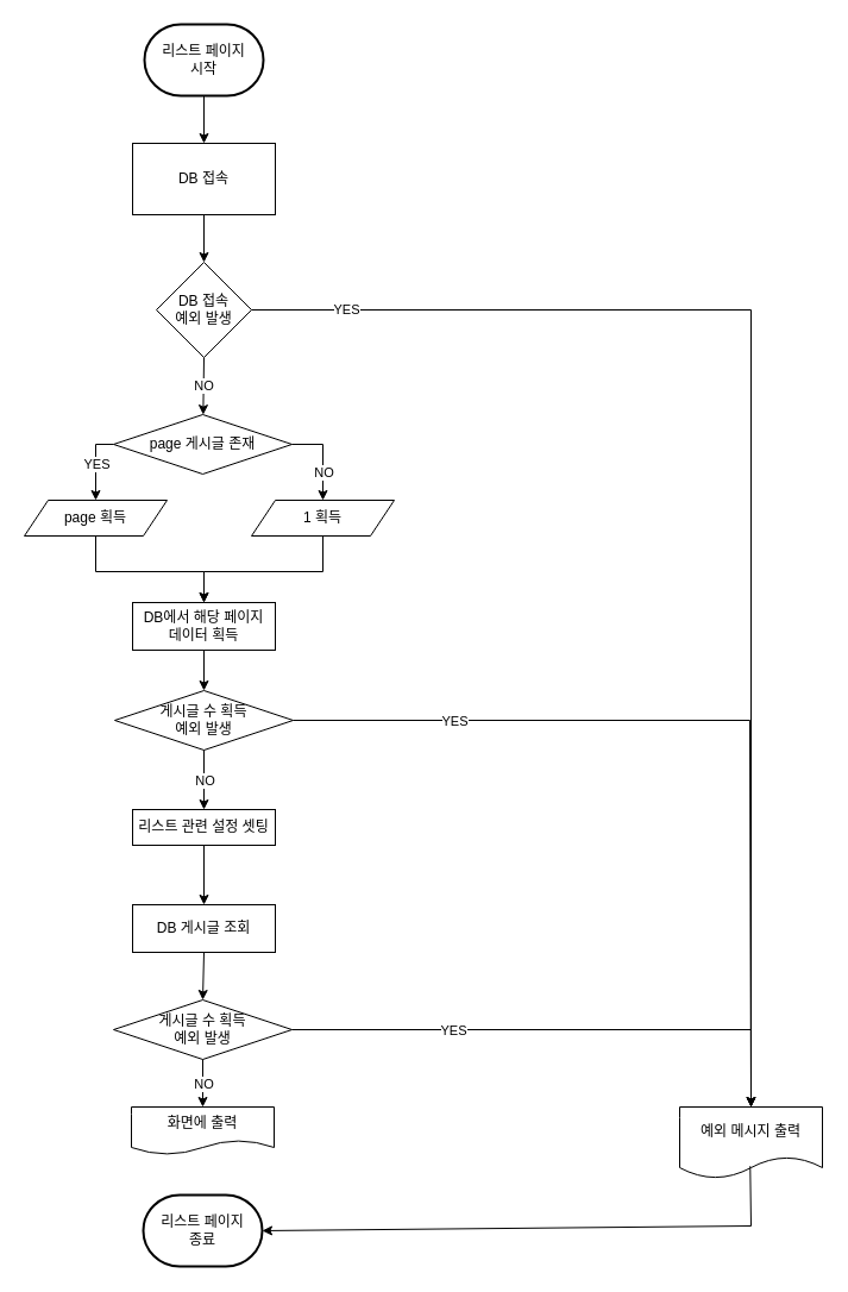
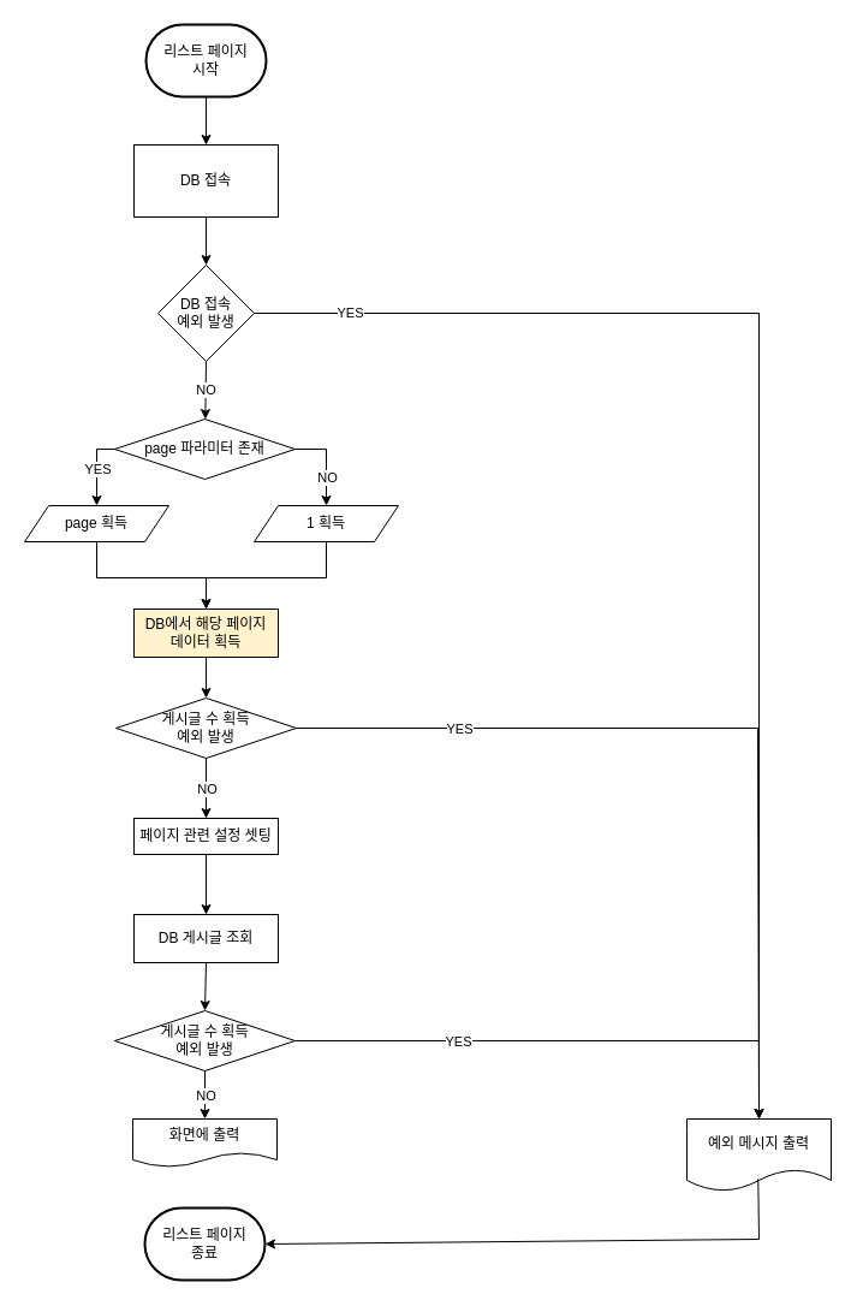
  <mxCell id="0" />
  <mxCell id="1" parent="0" />
  <mxCell id="2" value="리스트 페이지&lt;div&gt;시작&lt;/div&gt;" style="strokeWidth=2;html=1;shape=mxgraph.flowchart.terminator;whiteSpace=wrap;" vertex="1" parent="1"><mxGeometry x="121" y="20" width="100" height="60" as="geometry" /></mxCell>
  <mxCell id="3" value="DB 접속" style="rounded=0;whiteSpace=wrap;html=1;" vertex="1" parent="1"><mxGeometry x="111" y="120" width="120" height="60" as="geometry" /></mxCell>
  <mxCell id="4" value="DB 접속&lt;div&gt;예외 발생&lt;/div&gt;" style="rhombus;whiteSpace=wrap;html=1;" vertex="1" parent="1"><mxGeometry x="131" y="220" width="80" height="80" as="geometry" /></mxCell>
  <mxCell id="5" value="" style="endArrow=classic;html=1;rounded=0;exitX=0.5;exitY=1;exitDx=0;exitDy=0;exitPerimeter=0;entryX=0.5;entryY=0;entryDx=0;entryDy=0;" edge="1" parent="1" source="2" target="3"><mxGeometry width="50" height="50" relative="1" as="geometry"><mxPoint x="140" y="300" as="sourcePoint" /><mxPoint x="190" y="250" as="targetPoint" /></mxGeometry></mxCell>
  <mxCell id="6" value="" style="endArrow=classic;html=1;rounded=0;exitX=0.5;exitY=1;exitDx=0;exitDy=0;entryX=0.5;entryY=0;entryDx=0;entryDy=0;" edge="1" parent="1" source="3" target="4"><mxGeometry width="50" height="50" relative="1" as="geometry"><mxPoint x="140" y="300" as="sourcePoint" /><mxPoint x="190" y="250" as="targetPoint" /></mxGeometry></mxCell>
  <mxCell id="7" value="예외 메시지 출력" style="shape=document;whiteSpace=wrap;html=1;boundedLbl=1;" vertex="1" parent="1"><mxGeometry x="571" y="930" width="120" height="60" as="geometry" /></mxCell>
  <mxCell id="8" value="리스트 페이지&lt;div&gt;종료&lt;/div&gt;" style="strokeWidth=2;html=1;shape=mxgraph.flowchart.terminator;whiteSpace=wrap;" vertex="1" parent="1"><mxGeometry x="120" y="1004" width="100" height="60" as="geometry" /></mxCell>
  <mxCell id="9" value="" style="endArrow=classic;html=1;rounded=0;entryX=1;entryY=0.5;entryDx=0;entryDy=0;entryPerimeter=0;exitX=0.494;exitY=0.828;exitDx=0;exitDy=0;exitPerimeter=0;" edge="1" parent="1" source="7" target="8"><mxGeometry width="50" height="50" relative="1" as="geometry"><mxPoint x="511" y="390" as="sourcePoint" /><mxPoint x="221" y="623.36" as="targetPoint" /><Array as="points"><mxPoint x="631" y="1030" /></Array></mxGeometry></mxCell>
  <mxCell id="10" value="page 획득" style="shape=parallelogram;perimeter=parallelogramPerimeter;whiteSpace=wrap;html=1;fixedSize=1;" vertex="1" parent="1"><mxGeometry x="20" y="420" width="120" height="30" as="geometry" /></mxCell>
- <mxCell id="11" value="page 게시글 존재" style="rhombus;whiteSpace=wrap;html=1;" vertex="1" parent="1"><mxGeometry x="95" y="348" width="150" height="50" as="geometry" /></mxCell>
+ <mxCell id="11" value="page 파라미터 존재" style="rhombus;whiteSpace=wrap;html=1;" vertex="1" parent="1"><mxGeometry x="95" y="348" width="150" height="50" as="geometry" /></mxCell>
  <mxCell id="12" style="edgeStyle=orthogonalEdgeStyle;rounded=0;orthogonalLoop=1;jettySize=auto;html=1;exitX=0.5;exitY=1;exitDx=0;exitDy=0;entryX=0.5;entryY=0;entryDx=0;entryDy=0;" edge="1" parent="1" source="13" target="22"><mxGeometry relative="1" as="geometry"><Array as="points"><mxPoint x="271" y="480" /><mxPoint x="171" y="480" /></Array></mxGeometry></mxCell>
  <mxCell id="13" value="1 획득" style="shape=parallelogram;perimeter=parallelogramPerimeter;whiteSpace=wrap;html=1;fixedSize=1;" vertex="1" parent="1"><mxGeometry x="211" y="420" width="120" height="30" as="geometry" /></mxCell>
  <mxCell id="14" value="" style="endArrow=classic;html=1;rounded=0;exitX=0;exitY=0.5;exitDx=0;exitDy=0;entryX=0.5;entryY=0;entryDx=0;entryDy=0;" edge="1" parent="1" source="11"><mxGeometry relative="1" as="geometry"><mxPoint x="95" y="373" as="sourcePoint" /><mxPoint x="80" y="420" as="targetPoint" /><Array as="points"><mxPoint x="80" y="373" /></Array></mxGeometry></mxCell>
  <mxCell id="15" value="YES" style="edgeLabel;resizable=0;html=1;;align=center;verticalAlign=middle;" connectable="0" vertex="1" parent="14"><mxGeometry relative="1" as="geometry" /></mxCell>
  <mxCell id="16" value="" style="endArrow=classic;html=1;rounded=0;exitX=1;exitY=0.5;exitDx=0;exitDy=0;entryX=0.5;entryY=0;entryDx=0;entryDy=0;" edge="1" parent="1" source="11" target="13"><mxGeometry relative="1" as="geometry"><mxPoint x="303" y="373" as="sourcePoint" /><mxPoint x="281" y="443" as="targetPoint" /><Array as="points"><mxPoint x="271" y="373" /></Array></mxGeometry></mxCell>
  <mxCell id="17" value="NO" style="edgeLabel;resizable=0;html=1;;align=center;verticalAlign=middle;" connectable="0" vertex="1" parent="16"><mxGeometry relative="1" as="geometry"><mxPoint y="12" as="offset" /></mxGeometry></mxCell>
  <mxCell id="18" value="" style="endArrow=classic;html=1;rounded=0;exitX=0.5;exitY=1;exitDx=0;exitDy=0;" edge="1" parent="1" source="4" target="11"><mxGeometry relative="1" as="geometry"><mxPoint x="121" y="220" as="sourcePoint" /><mxPoint x="221" y="220" as="targetPoint" /></mxGeometry></mxCell>
  <mxCell id="19" value="NO" style="edgeLabel;resizable=0;html=1;;align=center;verticalAlign=middle;" connectable="0" vertex="1" parent="18"><mxGeometry relative="1" as="geometry" /></mxCell>
  <mxCell id="20" value="" style="endArrow=classic;html=1;rounded=0;exitX=1;exitY=0.5;exitDx=0;exitDy=0;entryX=0.5;entryY=0;entryDx=0;entryDy=0;" edge="1" parent="1" source="4" target="7"><mxGeometry relative="1" as="geometry"><mxPoint x="121" y="220" as="sourcePoint" /><mxPoint x="221" y="220" as="targetPoint" /><Array as="points"><mxPoint x="631" y="260" /></Array></mxGeometry></mxCell>
  <mxCell id="21" value="YES" style="edgeLabel;resizable=0;html=1;;align=center;verticalAlign=middle;" connectable="0" vertex="1" parent="20"><mxGeometry relative="1" as="geometry"><mxPoint x="-341" y="-126" as="offset" /></mxGeometry></mxCell>
- <mxCell id="22" value="DB에서 해당 페이지&lt;div&gt;데이터 획득&lt;/div&gt;" style="rounded=0;whiteSpace=wrap;html=1;" vertex="1" parent="1"><mxGeometry x="111" y="506" width="120" height="40" as="geometry" /></mxCell>
- <mxCell id="23" value="리스트 관련 설정 셋팅" style="rounded=0;whiteSpace=wrap;html=1;" vertex="1" parent="1"><mxGeometry x="111" y="680" width="120" height="30" as="geometry" /></mxCell>
+ <mxCell id="22" value="DB에서 해당 페이지&lt;div&gt;데이터 획득&lt;/div&gt;" style="rounded=0;whiteSpace=wrap;html=1;fillColor=#fff2cc;" vertex="1" parent="1"><mxGeometry x="111" y="506" width="120" height="40" as="geometry" /></mxCell>
+ <mxCell id="23" value="페이지 관련 설정 셋팅" style="rounded=0;whiteSpace=wrap;html=1;" vertex="1" parent="1"><mxGeometry x="111" y="680" width="120" height="30" as="geometry" /></mxCell>
  <mxCell id="24" value="DB 게시글 조회" style="rounded=0;whiteSpace=wrap;html=1;" vertex="1" parent="1"><mxGeometry x="111" y="760" width="120" height="40" as="geometry" /></mxCell>
  <mxCell id="25" value="화면에 출력" style="shape=document;whiteSpace=wrap;html=1;boundedLbl=1;" vertex="1" parent="1"><mxGeometry x="110" y="930" width="120" height="40" as="geometry" /></mxCell>
  <mxCell id="26" value="" style="endArrow=classic;html=1;rounded=0;exitX=0.5;exitY=1;exitDx=0;exitDy=0;entryX=0.5;entryY=0;entryDx=0;entryDy=0;" edge="1" parent="1" source="22" target="28"><mxGeometry width="50" height="50" relative="1" as="geometry"><mxPoint x="181" y="490" as="sourcePoint" /><mxPoint x="181" y="516" as="targetPoint" /></mxGeometry></mxCell>
  <mxCell id="27" value="" style="endArrow=classic;html=1;rounded=0;exitX=0.5;exitY=1;exitDx=0;exitDy=0;entryX=0.5;entryY=0;entryDx=0;entryDy=0;" edge="1" parent="1" source="23" target="24"><mxGeometry width="50" height="50" relative="1" as="geometry"><mxPoint x="280" y="989" as="sourcePoint" /><mxPoint x="330" y="939" as="targetPoint" /></mxGeometry></mxCell>
  <mxCell id="28" value="게시글 수 획득&lt;div&gt;예외 발생&lt;/div&gt;" style="rhombus;whiteSpace=wrap;html=1;" vertex="1" parent="1"><mxGeometry x="96" y="580" width="150" height="50" as="geometry" /></mxCell>
  <mxCell id="29" value="" style="endArrow=classic;html=1;rounded=0;exitX=1;exitY=0.5;exitDx=0;exitDy=0;" edge="1" parent="1" source="28"><mxGeometry x="-0.283" relative="1" as="geometry"><mxPoint x="391" y="660" as="sourcePoint" /><mxPoint x="631" y="930" as="targetPoint" /><Array as="points"><mxPoint x="630" y="605" /></Array><mxPoint as="offset" /></mxGeometry></mxCell>
  <mxCell id="30" value="YES" style="edgeLabel;resizable=0;html=1;;align=center;verticalAlign=middle;" connectable="0" vertex="1" parent="29"><mxGeometry relative="1" as="geometry"><mxPoint x="-220" as="offset" /></mxGeometry></mxCell>
  <mxCell id="31" value="" style="endArrow=classic;html=1;rounded=0;exitX=0.5;exitY=1;exitDx=0;exitDy=0;entryX=0.5;entryY=0;entryDx=0;entryDy=0;" edge="1" parent="1" source="28" target="23"><mxGeometry relative="1" as="geometry"><mxPoint x="381" y="740" as="sourcePoint" /><mxPoint x="481" y="740" as="targetPoint" /></mxGeometry></mxCell>
  <mxCell id="32" value="NO" style="edgeLabel;resizable=0;html=1;;align=center;verticalAlign=middle;" connectable="0" vertex="1" parent="31"><mxGeometry relative="1" as="geometry" /></mxCell>
  <mxCell id="33" value="게시글 수 획득&lt;div&gt;예외 발생&lt;/div&gt;" style="rhombus;whiteSpace=wrap;html=1;" vertex="1" parent="1"><mxGeometry x="95" y="840" width="150" height="50" as="geometry" /></mxCell>
  <mxCell id="34" value="" style="endArrow=classic;html=1;rounded=0;exitX=1;exitY=0.5;exitDx=0;exitDy=0;" edge="1" parent="1"><mxGeometry relative="1" as="geometry"><mxPoint x="245" y="865" as="sourcePoint" /><mxPoint x="631" y="930" as="targetPoint" /><Array as="points"><mxPoint x="631" y="865" /></Array></mxGeometry></mxCell>
  <mxCell id="35" value="YES" style="edgeLabel;resizable=0;html=1;;align=center;verticalAlign=middle;" connectable="0" vertex="1" parent="34"><mxGeometry relative="1" as="geometry"><mxPoint x="-91" as="offset" /></mxGeometry></mxCell>
  <mxCell id="36" value="" style="endArrow=classic;html=1;rounded=0;exitX=0.5;exitY=1;exitDx=0;exitDy=0;entryX=0.5;entryY=0;entryDx=0;entryDy=0;" edge="1" parent="1" source="33" target="25"><mxGeometry relative="1" as="geometry"><mxPoint x="341" y="770" as="sourcePoint" /><mxPoint x="441" y="770" as="targetPoint" /></mxGeometry></mxCell>
  <mxCell id="37" value="NO" style="edgeLabel;resizable=0;html=1;;align=center;verticalAlign=middle;" connectable="0" vertex="1" parent="36"><mxGeometry relative="1" as="geometry" /></mxCell>
  <mxCell id="38" value="" style="endArrow=classic;html=1;rounded=0;exitX=0.5;exitY=1;exitDx=0;exitDy=0;entryX=0.5;entryY=0;entryDx=0;entryDy=0;" edge="1" parent="1" source="24" target="33"><mxGeometry width="50" height="50" relative="1" as="geometry"><mxPoint x="311" y="1010" as="sourcePoint" /><mxPoint x="361" y="960" as="targetPoint" /></mxGeometry></mxCell>
  <mxCell id="39" value="" style="endArrow=classic;html=1;rounded=0;exitX=0.5;exitY=1;exitDx=0;exitDy=0;entryX=0.5;entryY=0;entryDx=0;entryDy=0;" edge="1" parent="1" source="10" target="22"><mxGeometry width="50" height="50" relative="1" as="geometry"><mxPoint x="320" y="550" as="sourcePoint" /><mxPoint x="370" y="500" as="targetPoint" /><Array as="points"><mxPoint x="80" y="480" /><mxPoint x="171" y="480" /></Array></mxGeometry></mxCell>
